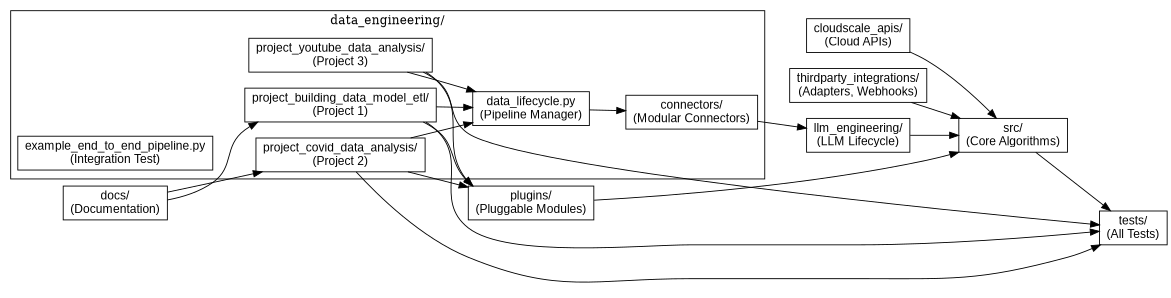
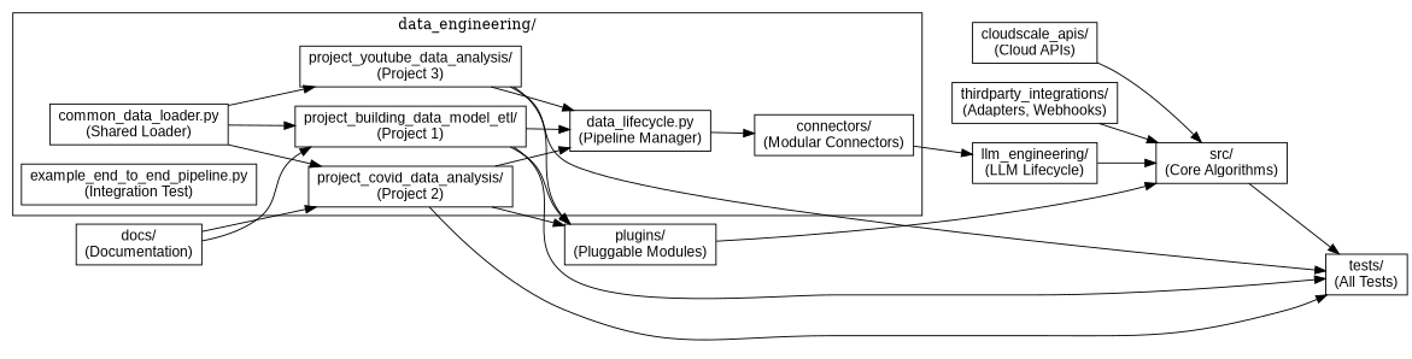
  digraph {
    rankdir=LR
    node [fontname=Arial shape=box]
+   n1 [label="common_data_loader.py\n(Shared Loader)"]
    n2 [label="data_lifecycle.py\n(Pipeline Manager)"]
    n3 [label="connectors/\n(Modular Connectors)"]
    n4 [label="example_end_to_end_pipeline.py\n(Integration Test)"]
    n5 [label="project_building_data_model_etl/\n(Project 1)"]
    n6 [label="project_covid_data_analysis/\n(Project 2)"]
    n7 [label="project_youtube_data_analysis/\n(Project 3)"]
    n8 [label="llm_engineering/\n(LLM Lifecycle)"]
    n9 [label="plugins/\n(Pluggable Modules)"]
    n10 [label="tests/\n(All Tests)"]
    n11 [label="src/\n(Core Algorithms)"]
    n12 [label="cloudscale_apis/\n(Cloud APIs)"]
    n13 [label="thirdparty_integrations/\n(Adapters, Webhooks)"]
    n14 [label="docs/\n(Documentation)"]
    subgraph cluster_1 {
      label="data_engineering/"
+     n1
      n2
      n3
      n4
      n5
      n6
      n7
    }
+   n1 -> n5
+   n1 -> n6
+   n1 -> n7
    n2 -> n3
    n3 -> n8
    n5 -> n2
    n5 -> n9
    n5 -> n10
    n6 -> n2
    n6 -> n9
    n6 -> n10
    n7 -> n2
    n7 -> n9
    n7 -> n10
    n8 -> n11
    n9 -> n11
    n11 -> n10
    n12 -> n11
    n13 -> n11
    n14 -> n5
    n14 -> n6
  }
